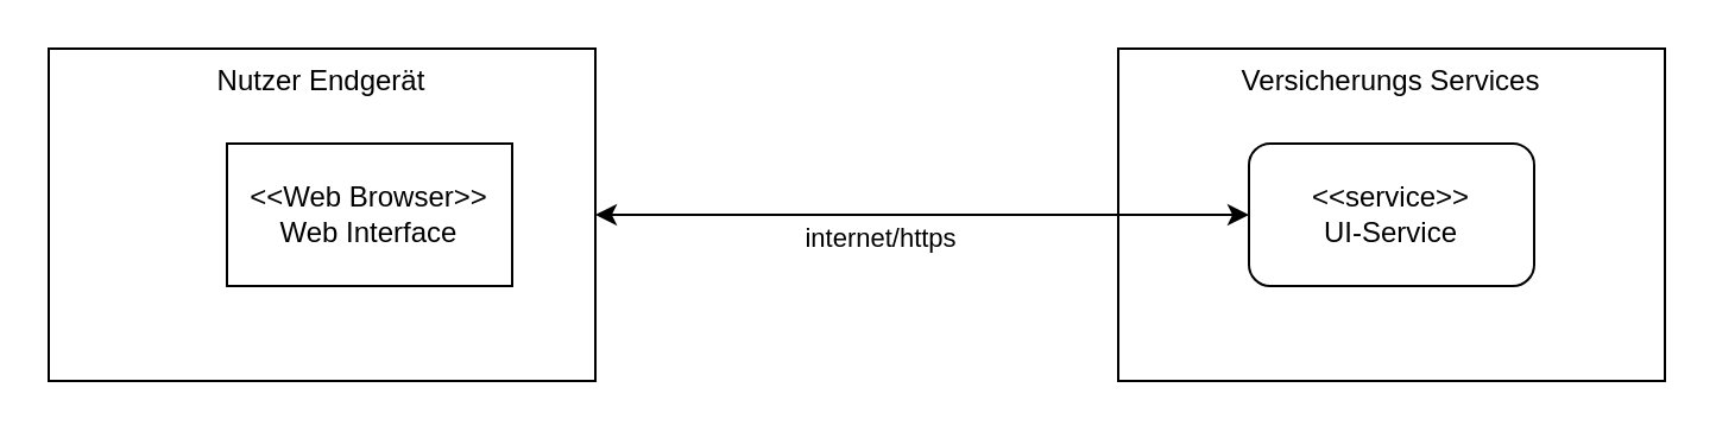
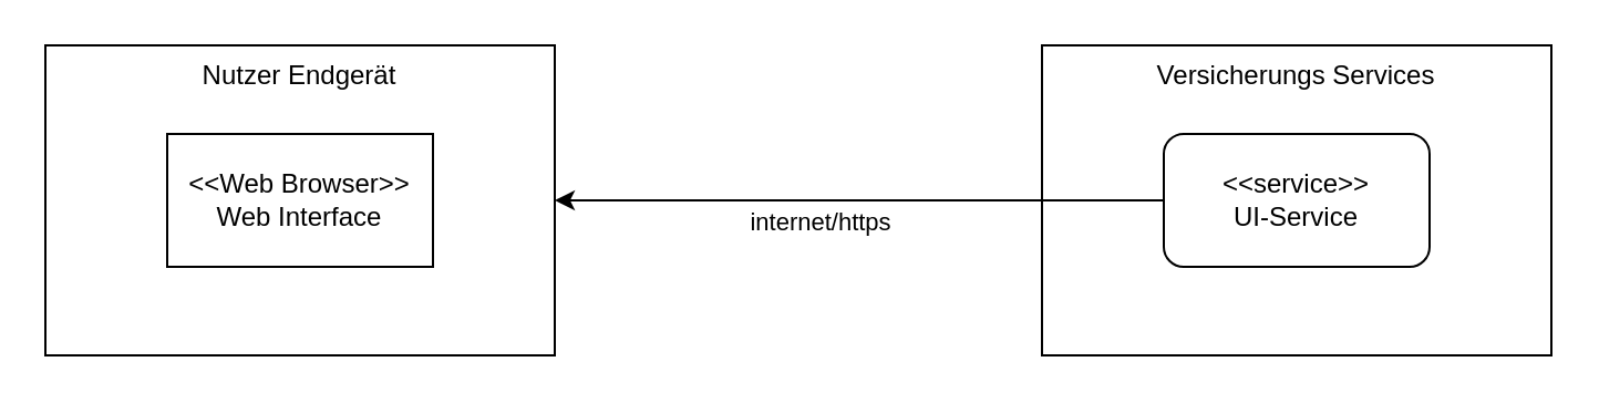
  <mxCell id="0" />
  <mxCell id="1" parent="0" />
  <mxCell id="2" value="Nutzer Endgerät" style="rounded=0;whiteSpace=wrap;html=1;verticalAlign=top;" vertex="1" parent="1"><mxGeometry x="20" y="20" width="230" height="140" as="geometry" /></mxCell>
- <mxCell id="3" value="&amp;lt;&amp;lt;Web Browser&amp;gt;&amp;gt;&lt;br&gt;Web Interface" style="rounded=0;whiteSpace=wrap;html=1;" vertex="1" parent="1"><mxGeometry x="95" y="60" width="120" height="60" as="geometry" /></mxCell>
+ <mxCell id="3" value="&amp;lt;&amp;lt;Web Browser&amp;gt;&amp;gt;&lt;br&gt;Web Interface" style="rounded=0;whiteSpace=wrap;html=1;" vertex="1" parent="1"><mxGeometry x="75" y="60" width="120" height="60" as="geometry" /></mxCell>
  <mxCell id="4" value="Versicherungs Services" style="rounded=0;whiteSpace=wrap;html=1;verticalAlign=top;" vertex="1" parent="1"><mxGeometry x="470" y="20" width="230" height="140" as="geometry" /></mxCell>
  <mxCell id="5" value="&amp;lt;&amp;lt;service&amp;gt;&amp;gt;&lt;br&gt;UI-Service" style="whiteSpace=wrap;html=1;rounded=1;" vertex="1" parent="1"><mxGeometry x="525" y="60" width="120" height="60" as="geometry" /></mxCell>
- <mxCell id="6" value="internet/https" style="endArrow=classic;startArrow=classic;html=1;rounded=0;exitX=1;exitY=0.5;exitDx=0;exitDy=0;entryX=0;entryY=0.5;entryDx=0;entryDy=0;" edge="1" parent="1" source="2" target="5"><mxGeometry x="-0.127" y="-10" width="50" height="50" relative="1" as="geometry"><mxPoint x="350" y="330" as="sourcePoint" /><mxPoint x="400" y="280" as="targetPoint" /><mxPoint as="offset" /></mxGeometry></mxCell>
+ <mxCell id="6" value="internet/https" style="endArrow=none;startArrow=classic;html=1;rounded=0;exitX=1;exitY=0.5;exitDx=0;exitDy=0;entryX=0;entryY=0.5;entryDx=0;entryDy=0;" edge="1" parent="1" source="2" target="5"><mxGeometry x="-0.127" y="-10" width="50" height="50" relative="1" as="geometry"><mxPoint x="350" y="330" as="sourcePoint" /><mxPoint x="400" y="280" as="targetPoint" /><mxPoint as="offset" /></mxGeometry></mxCell>
